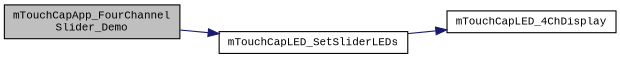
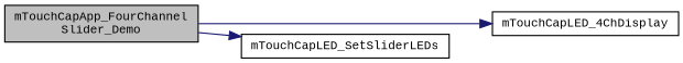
  digraph {
    fontname="Liberation Mono"
    rankdir=LR
    node [color=black fillcolor=white fontname="Liberation Mono" fontsize=10 shape=record style=filled]
    edge [color=midnightblue fontname="Liberation Mono" fontsize=10 labelfontname=Helvetica labelfontsize=10 style=solid]
    n1 [fillcolor=grey75 fontcolor=black height=0.2 label="mTouchCapApp_FourChannel\lSlider_Demo" width=0.4]
    n2 [height=0.2 label=mTouchCapLED_4ChDisplay width=0.4]
    n3 [height=0.2 label=mTouchCapLED_SetSliderLEDs width=0.4]
-   n3 -> n2
+   n1 -> n2
    n1 -> n3
  }
